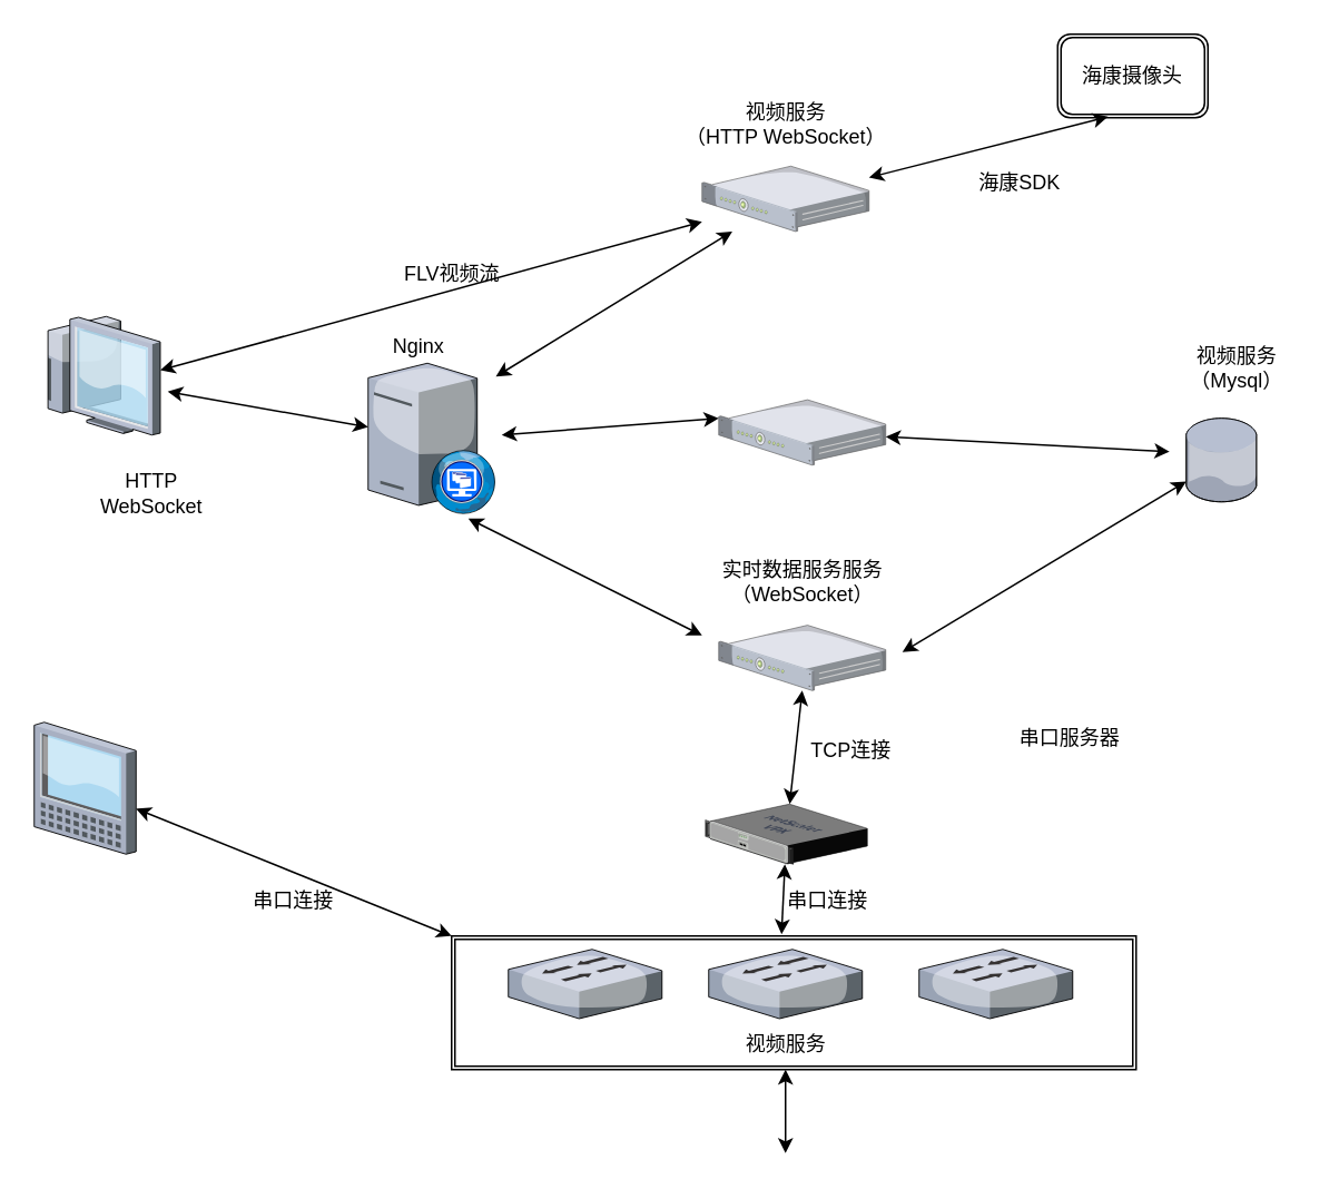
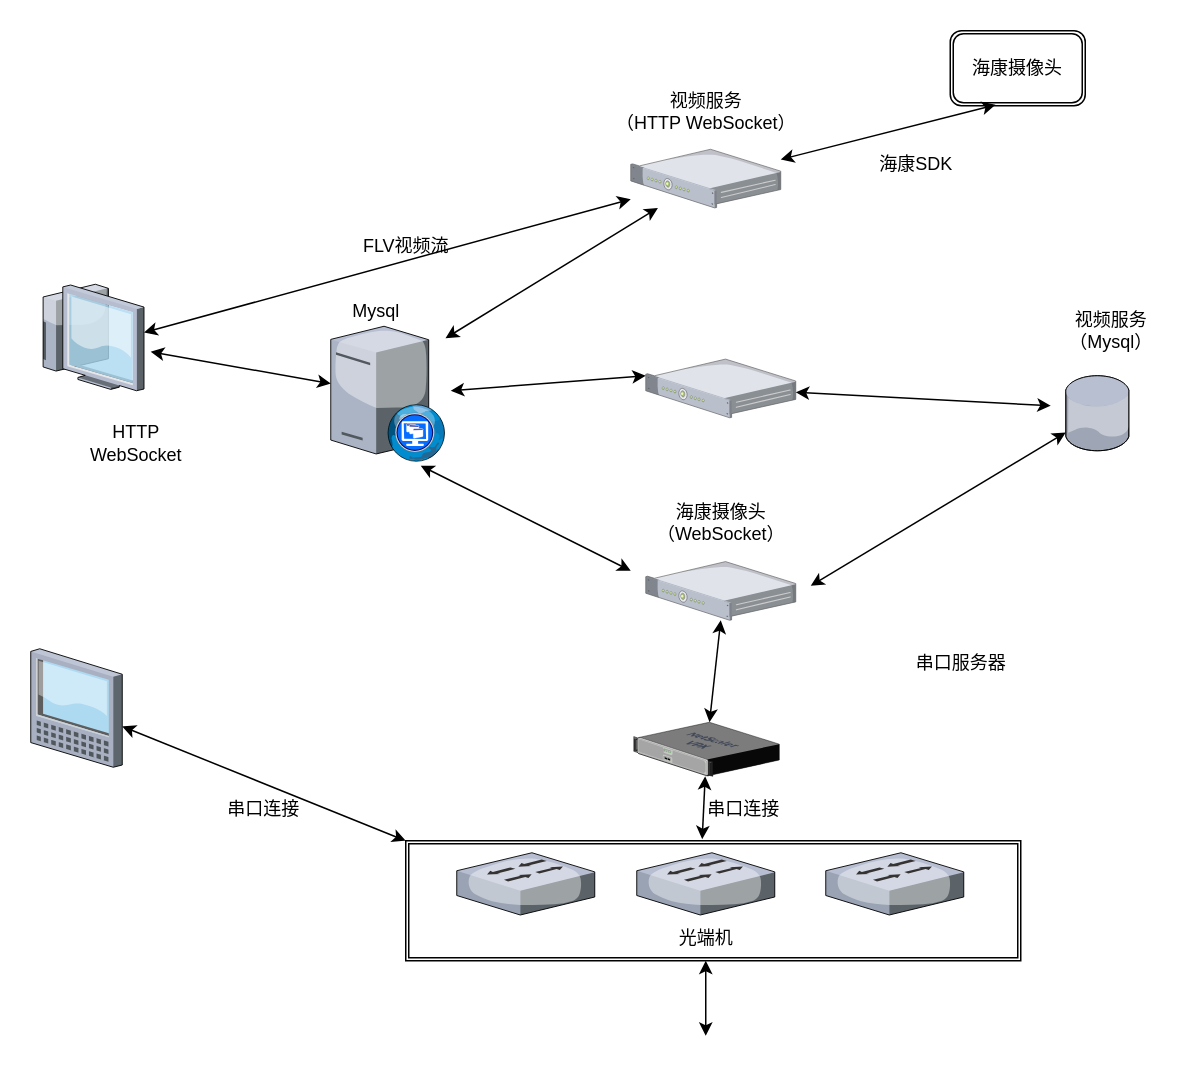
  <mxCell id="0" style=";html=1;" />
  <mxCell id="1" style=";html=1;" parent="0" />
  <mxCell id="2" value="" style="shape=ext;double=1;rounded=0;whiteSpace=wrap;html=1;" vertex="1" parent="1"><mxGeometry x="270" y="560" width="410" height="80" as="geometry" /></mxCell>
  <mxCell id="3" value="" style="verticalLabelPosition=bottom;sketch=0;aspect=fixed;html=1;verticalAlign=top;strokeColor=none;align=center;outlineConnect=0;shape=mxgraph.citrix.database;" vertex="1" parent="1"><mxGeometry x="710" y="250" width="42.5" height="50" as="geometry" /></mxCell>
  <mxCell id="4" value="" style="verticalLabelPosition=bottom;sketch=0;aspect=fixed;html=1;verticalAlign=top;strokeColor=none;align=center;outlineConnect=0;shape=mxgraph.citrix.desktop_web;" vertex="1" parent="1"><mxGeometry x="220" y="217" width="76.5" height="90" as="geometry" /></mxCell>
  <mxCell id="5" value="" style="verticalLabelPosition=bottom;sketch=0;aspect=fixed;html=1;verticalAlign=top;strokeColor=none;align=center;outlineConnect=0;shape=mxgraph.citrix.1u_2u_server;" vertex="1" parent="1"><mxGeometry x="430" y="238.9" width="100" height="39.1" as="geometry" /></mxCell>
  <mxCell id="6" value="" style="verticalLabelPosition=bottom;sketch=0;aspect=fixed;html=1;verticalAlign=top;strokeColor=none;align=center;outlineConnect=0;shape=mxgraph.citrix.1u_2u_server;" vertex="1" parent="1"><mxGeometry x="420" y="99" width="100" height="39.1" as="geometry" /></mxCell>
- <mxCell id="7" value="Nginx" style="text;html=1;align=center;verticalAlign=middle;resizable=0;points=[];autosize=1;strokeColor=none;fillColor=none;" vertex="1" parent="1"><mxGeometry x="225.25" y="192" width="50" height="30" as="geometry" /></mxCell>
+ <mxCell id="7" value="Mysql" style="text;html=1;align=center;verticalAlign=middle;resizable=0;points=[];autosize=1;strokeColor=none;fillColor=none;" vertex="1" parent="1"><mxGeometry x="225.25" y="192" width="50" height="30" as="geometry" /></mxCell>
  <mxCell id="8" value="" style="verticalLabelPosition=bottom;sketch=0;aspect=fixed;html=1;verticalAlign=top;strokeColor=none;align=center;outlineConnect=0;shape=mxgraph.citrix.thin_client;" vertex="1" parent="1"><mxGeometry x="24.5" y="189" width="71" height="71" as="geometry" /></mxCell>
  <mxCell id="9" value="视频服务&lt;br&gt;（HTTP WebSocket）" style="text;html=1;align=center;verticalAlign=middle;resizable=0;points=[];autosize=1;strokeColor=none;fillColor=none;" vertex="1" parent="1"><mxGeometry x="410" y="54" width="120" height="40" as="geometry" /></mxCell>
  <mxCell id="10" value="视频服务&lt;br&gt;（Mysql）" style="text;html=1;align=center;verticalAlign=middle;resizable=0;points=[];autosize=1;strokeColor=none;fillColor=none;" vertex="1" parent="1"><mxGeometry x="700" y="200" width="80" height="40" as="geometry" /></mxCell>
  <mxCell id="11" value="" style="verticalLabelPosition=bottom;sketch=0;aspect=fixed;html=1;verticalAlign=top;strokeColor=none;align=center;outlineConnect=0;shape=mxgraph.citrix.1u_2u_server;" vertex="1" parent="1"><mxGeometry x="430" y="373.9" width="100" height="39.1" as="geometry" /></mxCell>
- <mxCell id="12" value="实时数据服务服务&lt;br&gt;（WebSocket）" style="text;html=1;align=center;verticalAlign=middle;resizable=0;points=[];autosize=1;strokeColor=none;fillColor=none;" vertex="1" parent="1"><mxGeometry x="420" y="328" width="120" height="40" as="geometry" /></mxCell>
+ <mxCell id="12" value="海康摄像头&lt;br&gt;（WebSocket）" style="text;html=1;align=center;verticalAlign=middle;resizable=0;points=[];autosize=1;strokeColor=none;fillColor=none;" vertex="1" parent="1"><mxGeometry x="420" y="328" width="120" height="40" as="geometry" /></mxCell>
  <mxCell id="13" value="" style="endArrow=classic;startArrow=classic;html=1;rounded=0;exitX=1.063;exitY=0.634;exitDx=0;exitDy=0;exitPerimeter=0;" edge="1" parent="1" source="8" target="4"><mxGeometry width="50" height="50" relative="1" as="geometry"><mxPoint x="100" y="290" as="sourcePoint" /><mxPoint x="150" y="240" as="targetPoint" /></mxGeometry></mxCell>
  <mxCell id="14" value="" style="endArrow=classic;startArrow=classic;html=1;rounded=0;" edge="1" parent="1" target="6"><mxGeometry width="50" height="50" relative="1" as="geometry"><mxPoint x="296.5" y="225" as="sourcePoint" /><mxPoint x="346.5" y="175" as="targetPoint" /></mxGeometry></mxCell>
  <mxCell id="15" value="" style="endArrow=classic;startArrow=classic;html=1;rounded=0;entryX=0;entryY=0.284;entryDx=0;entryDy=0;entryPerimeter=0;" edge="1" parent="1" target="5"><mxGeometry width="50" height="50" relative="1" as="geometry"><mxPoint x="300" y="260" as="sourcePoint" /><mxPoint x="410" y="280" as="targetPoint" /></mxGeometry></mxCell>
  <mxCell id="16" value="" style="endArrow=classic;startArrow=classic;html=1;rounded=0;" edge="1" parent="1"><mxGeometry width="50" height="50" relative="1" as="geometry"><mxPoint x="280" y="310" as="sourcePoint" /><mxPoint x="420" y="380" as="targetPoint" /></mxGeometry></mxCell>
  <mxCell id="17" value="" style="endArrow=classic;startArrow=classic;html=1;rounded=0;" edge="1" parent="1" source="5"><mxGeometry width="50" height="50" relative="1" as="geometry"><mxPoint x="540" y="271" as="sourcePoint" /><mxPoint x="700" y="270" as="targetPoint" /></mxGeometry></mxCell>
  <mxCell id="18" value="" style="endArrow=classic;startArrow=classic;html=1;rounded=0;" edge="1" parent="1" target="3"><mxGeometry width="50" height="50" relative="1" as="geometry"><mxPoint x="540" y="390" as="sourcePoint" /><mxPoint x="590" y="380" as="targetPoint" /></mxGeometry></mxCell>
  <mxCell id="19" value="" style="verticalLabelPosition=bottom;sketch=0;aspect=fixed;html=1;verticalAlign=top;strokeColor=none;align=center;outlineConnect=0;shape=mxgraph.citrix.netscaler_vpx;" vertex="1" parent="1"><mxGeometry x="422" y="481" width="97" height="36" as="geometry" /></mxCell>
  <mxCell id="20" value="串口服务器" style="text;html=1;align=center;verticalAlign=middle;resizable=0;points=[];autosize=1;strokeColor=none;fillColor=none;" vertex="1" parent="1"><mxGeometry x="600" y="427" width="80" height="30" as="geometry" /></mxCell>
  <mxCell id="21" value="" style="endArrow=classic;startArrow=classic;html=1;rounded=0;" edge="1" parent="1" source="19"><mxGeometry width="50" height="50" relative="1" as="geometry"><mxPoint x="320" y="468" as="sourcePoint" /><mxPoint x="480" y="413" as="targetPoint" /></mxGeometry></mxCell>
  <mxCell id="22" value="" style="verticalLabelPosition=bottom;sketch=0;aspect=fixed;html=1;verticalAlign=top;strokeColor=none;align=center;outlineConnect=0;shape=mxgraph.citrix.tablet_1;" vertex="1" parent="1"><mxGeometry x="20" y="432" width="61" height="79" as="geometry" /></mxCell>
  <mxCell id="23" value="" style="endArrow=classic;startArrow=classic;html=1;rounded=0;entryX=0;entryY=0;entryDx=0;entryDy=0;" edge="1" parent="1" source="22" target="2"><mxGeometry width="50" height="50" relative="1" as="geometry"><mxPoint x="110" y="290" as="sourcePoint" /><mxPoint x="340" y="570" as="targetPoint" /></mxGeometry></mxCell>
  <mxCell id="24" value="" style="verticalLabelPosition=bottom;sketch=0;aspect=fixed;html=1;verticalAlign=top;strokeColor=none;align=center;outlineConnect=0;shape=mxgraph.citrix.switch;" vertex="1" parent="1"><mxGeometry x="304" y="568" width="92" height="41.5" as="geometry" /></mxCell>
  <mxCell id="25" value="" style="verticalLabelPosition=bottom;sketch=0;aspect=fixed;html=1;verticalAlign=top;strokeColor=none;align=center;outlineConnect=0;shape=mxgraph.citrix.switch;" vertex="1" parent="1"><mxGeometry x="424" y="568" width="92" height="41.5" as="geometry" /></mxCell>
  <mxCell id="26" value="" style="verticalLabelPosition=bottom;sketch=0;aspect=fixed;html=1;verticalAlign=top;strokeColor=none;align=center;outlineConnect=0;shape=mxgraph.citrix.switch;" vertex="1" parent="1"><mxGeometry x="550" y="568" width="92" height="41.5" as="geometry" /></mxCell>
- <mxCell id="27" value="视频服务" style="text;html=1;align=center;verticalAlign=middle;resizable=0;points=[];autosize=1;strokeColor=none;fillColor=none;" vertex="1" parent="1"><mxGeometry x="440" y="610" width="60" height="30" as="geometry" /></mxCell>
+ <mxCell id="27" value="光端机" style="text;html=1;align=center;verticalAlign=middle;resizable=0;points=[];autosize=1;strokeColor=none;fillColor=none;" vertex="1" parent="1"><mxGeometry x="440" y="610" width="60" height="30" as="geometry" /></mxCell>
  <mxCell id="28" value="串口连接" style="text;html=1;align=center;verticalAlign=middle;resizable=0;points=[];autosize=1;strokeColor=none;fillColor=none;" vertex="1" parent="1"><mxGeometry x="140" y="524" width="70" height="30" as="geometry" /></mxCell>
  <mxCell id="29" value="HTTP&lt;br&gt;WebSocket" style="text;html=1;align=center;verticalAlign=middle;resizable=0;points=[];autosize=1;strokeColor=none;fillColor=none;" vertex="1" parent="1"><mxGeometry x="50" y="275" width="80" height="40" as="geometry" /></mxCell>
  <mxCell id="30" value="海康摄像头" style="shape=ext;double=1;rounded=1;whiteSpace=wrap;html=1;" vertex="1" parent="1"><mxGeometry x="633" y="20" width="90" height="50" as="geometry" /></mxCell>
  <mxCell id="31" value="" style="endArrow=classic;startArrow=classic;html=1;rounded=0;entryX=0.335;entryY=0.988;entryDx=0;entryDy=0;entryPerimeter=0;" edge="1" parent="1" source="6" target="30"><mxGeometry width="50" height="50" relative="1" as="geometry"><mxPoint x="340" y="300" as="sourcePoint" /><mxPoint x="390" y="250" as="targetPoint" /></mxGeometry></mxCell>
  <mxCell id="32" value="海康SDK" style="text;html=1;align=center;verticalAlign=middle;resizable=0;points=[];autosize=1;strokeColor=none;fillColor=none;" vertex="1" parent="1"><mxGeometry x="575" y="94" width="70" height="30" as="geometry" /></mxCell>
  <mxCell id="33" value="" style="endArrow=classic;startArrow=classic;html=1;rounded=0;" edge="1" parent="1" target="6"><mxGeometry width="50" height="50" relative="1" as="geometry"><mxPoint x="95.5" y="221.227" as="sourcePoint" /><mxPoint x="410" y="160" as="targetPoint" /></mxGeometry></mxCell>
  <mxCell id="34" value="FLV视频流" style="text;html=1;align=center;verticalAlign=middle;resizable=0;points=[];autosize=1;strokeColor=none;fillColor=none;" vertex="1" parent="1"><mxGeometry x="230" y="149" width="80" height="30" as="geometry" /></mxCell>
  <mxCell id="35" value="" style="endArrow=classic;startArrow=classic;html=1;rounded=0;exitX=0.482;exitY=-0.013;exitDx=0;exitDy=0;exitPerimeter=0;" edge="1" parent="1" source="2" target="19"><mxGeometry width="50" height="50" relative="1" as="geometry"><mxPoint x="340" y="580" as="sourcePoint" /><mxPoint x="390" y="530" as="targetPoint" /></mxGeometry></mxCell>
  <mxCell id="36" value="串口连接" style="text;html=1;align=center;verticalAlign=middle;resizable=0;points=[];autosize=1;strokeColor=none;fillColor=none;" vertex="1" parent="1"><mxGeometry x="460" y="524" width="70" height="30" as="geometry" /></mxCell>
  <mxCell id="37" value="" style="endArrow=classic;startArrow=classic;html=1;rounded=0;" edge="1" parent="1"><mxGeometry width="50" height="50" relative="1" as="geometry"><mxPoint x="470" y="690" as="sourcePoint" /><mxPoint x="470" y="640" as="targetPoint" /></mxGeometry></mxCell>
- <mxCell id="38" value="TCP连接" style="text;html=1;align=center;verticalAlign=middle;resizable=0;points=[];autosize=1;strokeColor=none;fillColor=none;" vertex="1" parent="1"><mxGeometry x="474" y="434" width="70" height="30" as="geometry" /></mxCell>
